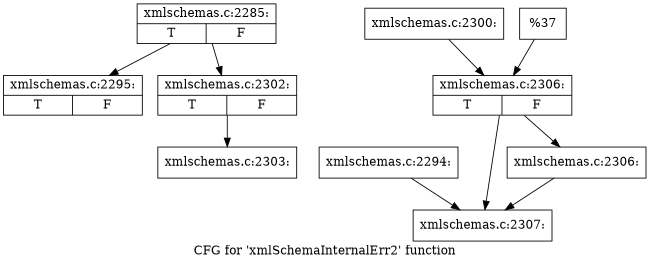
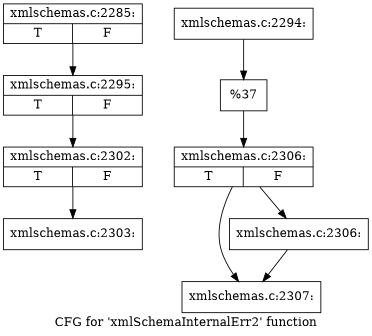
  digraph {
    label="CFG for 'xmlSchemaInternalErr2' function"
    node [shape=record]
    n1 [label="{xmlschemas.c:2285:|{<s0>T|<s1>F}}"]
    n2 [label="{xmlschemas.c:2295:|{<s0>T|<s1>F}}"]
    n3 [label="{xmlschemas.c:2294:}"]
    n4 [label="{xmlschemas.c:2307:}"]
    n5 [label="{xmlschemas.c:2302:|{<s0>T|<s1>F}}"]
-   n6 [label="{xmlschemas.c:2300:}"]
    n7 [label="{xmlschemas.c:2306:|{<s0>T|<s1>F}}"]
    n8 [label="{xmlschemas.c:2303:}"]
    n9 [label="{xmlschemas.c:2306:}"]
    n10 [label="{%37}"]
    n1 -> n2
-   n1 -> n5
-   n3 -> n4
+   n2 -> n5
+   n3 -> n10
    n5 -> n8
-   n6 -> n7
    n7 -> n4
    n7 -> n9
    n9 -> n4
    n10 -> n7
  }
